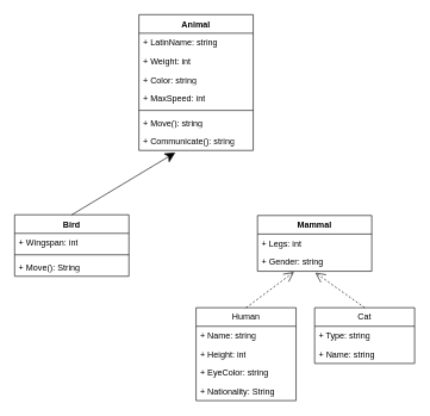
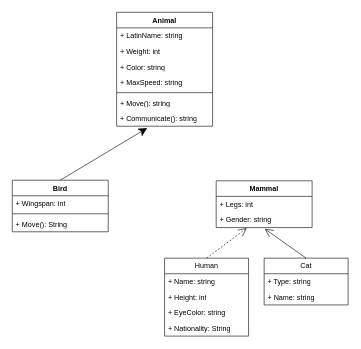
  <mxCell id="0" />
  <mxCell id="1" parent="0" />
  <mxCell id="2" value="Animal" style="swimlane;fontStyle=1;align=center;verticalAlign=top;childLayout=stackLayout;horizontal=1;startSize=26;horizontalStack=0;resizeParent=1;resizeParentMax=0;resizeLast=0;collapsible=1;marginBottom=0;whiteSpace=wrap;html=1;" vertex="1" parent="1"><mxGeometry x="194" y="20" width="160" height="190" as="geometry" /></mxCell>
  <mxCell id="3" value="+ LatinName: string" style="text;strokeColor=none;fillColor=none;align=left;verticalAlign=top;spacingLeft=4;spacingRight=4;overflow=hidden;rotatable=0;points=[[0,0.5],[1,0.5]];portConstraint=eastwest;whiteSpace=wrap;html=1;" vertex="1" parent="2"><mxGeometry y="26" width="160" height="26" as="geometry" /></mxCell>
  <mxCell id="4" value="+ Weight: int" style="text;strokeColor=none;fillColor=none;align=left;verticalAlign=top;spacingLeft=4;spacingRight=4;overflow=hidden;rotatable=0;points=[[0,0.5],[1,0.5]];portConstraint=eastwest;whiteSpace=wrap;html=1;" vertex="1" parent="2"><mxGeometry y="52" width="160" height="26" as="geometry" /></mxCell>
  <mxCell id="5" value="+ Color: string" style="text;strokeColor=none;fillColor=none;align=left;verticalAlign=top;spacingLeft=4;spacingRight=4;overflow=hidden;rotatable=0;points=[[0,0.5],[1,0.5]];portConstraint=eastwest;whiteSpace=wrap;html=1;" vertex="1" parent="2"><mxGeometry y="78" width="160" height="26" as="geometry" /></mxCell>
- <mxCell id="6" value="+ MaxSpeed: int" style="text;strokeColor=none;fillColor=none;align=left;verticalAlign=top;spacingLeft=4;spacingRight=4;overflow=hidden;rotatable=0;points=[[0,0.5],[1,0.5]];portConstraint=eastwest;whiteSpace=wrap;html=1;" vertex="1" parent="2"><mxGeometry y="104" width="160" height="26" as="geometry" /></mxCell>
+ <mxCell id="6" value="+ MaxSpeed: string" style="text;strokeColor=none;fillColor=none;align=left;verticalAlign=top;spacingLeft=4;spacingRight=4;overflow=hidden;rotatable=0;points=[[0,0.5],[1,0.5]];portConstraint=eastwest;whiteSpace=wrap;html=1;" vertex="1" parent="2"><mxGeometry y="104" width="160" height="26" as="geometry" /></mxCell>
  <mxCell id="7" value="" style="line;strokeWidth=1;fillColor=none;align=left;verticalAlign=middle;spacingTop=-1;spacingLeft=3;spacingRight=3;rotatable=0;labelPosition=right;points=[];portConstraint=eastwest;strokeColor=inherit;" vertex="1" parent="2"><mxGeometry y="130" width="160" height="8" as="geometry" /></mxCell>
  <mxCell id="8" value="+ Move(): string" style="text;strokeColor=none;fillColor=none;align=left;verticalAlign=top;spacingLeft=4;spacingRight=4;overflow=hidden;rotatable=0;points=[[0,0.5],[1,0.5]];portConstraint=eastwest;whiteSpace=wrap;html=1;" vertex="1" parent="2"><mxGeometry y="138" width="160" height="26" as="geometry" /></mxCell>
  <mxCell id="9" value="+ Communicate(): string" style="text;strokeColor=none;fillColor=none;align=left;verticalAlign=top;spacingLeft=4;spacingRight=4;overflow=hidden;rotatable=0;points=[[0,0.5],[1,0.5]];portConstraint=eastwest;whiteSpace=wrap;html=1;" vertex="1" parent="2"><mxGeometry y="164" width="160" height="26" as="geometry" /></mxCell>
  <mxCell id="10" value="Bird" style="swimlane;fontStyle=1;align=center;verticalAlign=top;childLayout=stackLayout;horizontal=1;startSize=26;horizontalStack=0;resizeParent=1;resizeParentMax=0;resizeLast=0;collapsible=1;marginBottom=0;whiteSpace=wrap;html=1;" vertex="1" parent="1"><mxGeometry x="20" y="300" width="160" height="86" as="geometry" /></mxCell>
  <mxCell id="11" value="+ Wingspan: int" style="text;strokeColor=none;fillColor=none;align=left;verticalAlign=top;spacingLeft=4;spacingRight=4;overflow=hidden;rotatable=0;points=[[0,0.5],[1,0.5]];portConstraint=eastwest;whiteSpace=wrap;html=1;" vertex="1" parent="10"><mxGeometry y="26" width="160" height="26" as="geometry" /></mxCell>
  <mxCell id="12" value="" style="line;strokeWidth=1;fillColor=none;align=left;verticalAlign=middle;spacingTop=-1;spacingLeft=3;spacingRight=3;rotatable=0;labelPosition=right;points=[];portConstraint=eastwest;strokeColor=inherit;" vertex="1" parent="10"><mxGeometry y="52" width="160" height="8" as="geometry" /></mxCell>
  <mxCell id="13" value="+ Move(): String" style="text;strokeColor=none;fillColor=none;align=left;verticalAlign=top;spacingLeft=4;spacingRight=4;overflow=hidden;rotatable=0;points=[[0,0.5],[1,0.5]];portConstraint=eastwest;whiteSpace=wrap;html=1;" vertex="1" parent="10"><mxGeometry y="60" width="160" height="26" as="geometry" /></mxCell>
  <mxCell id="14" value="Mammal" style="swimlane;fontStyle=1;align=center;verticalAlign=top;childLayout=stackLayout;horizontal=1;startSize=26;horizontalStack=0;resizeParent=1;resizeParentMax=0;resizeLast=0;collapsible=1;marginBottom=0;whiteSpace=wrap;html=1;" vertex="1" parent="1"><mxGeometry x="360" y="301" width="160" height="78" as="geometry" /></mxCell>
  <mxCell id="15" value="+ Legs: int" style="text;strokeColor=none;fillColor=none;align=left;verticalAlign=top;spacingLeft=4;spacingRight=4;overflow=hidden;rotatable=0;points=[[0,0.5],[1,0.5]];portConstraint=eastwest;whiteSpace=wrap;html=1;" vertex="1" parent="14"><mxGeometry y="26" width="160" height="26" as="geometry" /></mxCell>
  <mxCell id="16" value="+ Gender: string" style="text;strokeColor=none;fillColor=none;align=left;verticalAlign=top;spacingLeft=4;spacingRight=4;overflow=hidden;rotatable=0;points=[[0,0.5],[1,0.5]];portConstraint=eastwest;whiteSpace=wrap;html=1;" vertex="1" parent="14"><mxGeometry y="52" width="160" height="26" as="geometry" /></mxCell>
  <mxCell id="17" value="Human" style="swimlane;fontStyle=0;childLayout=stackLayout;horizontal=1;startSize=26;fillColor=none;horizontalStack=0;resizeParent=1;resizeParentMax=0;resizeLast=0;collapsible=1;marginBottom=0;whiteSpace=wrap;html=1;" vertex="1" parent="1"><mxGeometry x="274" y="430" width="140" height="130" as="geometry" /></mxCell>
  <mxCell id="18" value="+ Name: string" style="text;strokeColor=none;fillColor=none;align=left;verticalAlign=top;spacingLeft=4;spacingRight=4;overflow=hidden;rotatable=0;points=[[0,0.5],[1,0.5]];portConstraint=eastwest;whiteSpace=wrap;html=1;" vertex="1" parent="17"><mxGeometry y="26" width="140" height="26" as="geometry" /></mxCell>
  <mxCell id="19" value="+ Height: int" style="text;strokeColor=none;fillColor=none;align=left;verticalAlign=top;spacingLeft=4;spacingRight=4;overflow=hidden;rotatable=0;points=[[0,0.5],[1,0.5]];portConstraint=eastwest;whiteSpace=wrap;html=1;" vertex="1" parent="17"><mxGeometry y="52" width="140" height="26" as="geometry" /></mxCell>
  <mxCell id="20" value="+ EyeColor: string" style="text;strokeColor=none;fillColor=none;align=left;verticalAlign=top;spacingLeft=4;spacingRight=4;overflow=hidden;rotatable=0;points=[[0,0.5],[1,0.5]];portConstraint=eastwest;whiteSpace=wrap;html=1;" vertex="1" parent="17"><mxGeometry y="78" width="140" height="26" as="geometry" /></mxCell>
  <mxCell id="21" value="+ Nationality: String" style="text;strokeColor=none;fillColor=none;align=left;verticalAlign=top;spacingLeft=4;spacingRight=4;overflow=hidden;rotatable=0;points=[[0,0.5],[1,0.5]];portConstraint=eastwest;whiteSpace=wrap;html=1;" vertex="1" parent="17"><mxGeometry y="104" width="140" height="26" as="geometry" /></mxCell>
  <mxCell id="22" value="Cat" style="swimlane;fontStyle=0;childLayout=stackLayout;horizontal=1;startSize=26;fillColor=none;horizontalStack=0;resizeParent=1;resizeParentMax=0;resizeLast=0;collapsible=1;marginBottom=0;whiteSpace=wrap;html=1;" vertex="1" parent="1"><mxGeometry x="440" y="430" width="140" height="78" as="geometry" /></mxCell>
  <mxCell id="23" value="+ Type: string" style="text;strokeColor=none;fillColor=none;align=left;verticalAlign=top;spacingLeft=4;spacingRight=4;overflow=hidden;rotatable=0;points=[[0,0.5],[1,0.5]];portConstraint=eastwest;whiteSpace=wrap;html=1;" vertex="1" parent="22"><mxGeometry y="26" width="140" height="26" as="geometry" /></mxCell>
  <mxCell id="24" value="+ Name: string" style="text;strokeColor=none;fillColor=none;align=left;verticalAlign=top;spacingLeft=4;spacingRight=4;overflow=hidden;rotatable=0;points=[[0,0.5],[1,0.5]];portConstraint=eastwest;whiteSpace=wrap;html=1;" vertex="1" parent="22"><mxGeometry y="52" width="140" height="26" as="geometry" /></mxCell>
  <mxCell id="25" value="" style="endArrow=classic;endFill=1;endSize=12;html=1;rounded=0;exitX=0.5;exitY=0;exitDx=0;exitDy=0;entryX=0.319;entryY=1.115;entryDx=0;entryDy=0;entryPerimeter=0;" edge="1" parent="1" source="10" target="9"><mxGeometry width="160" relative="1" as="geometry"><mxPoint x="230" y="310" as="sourcePoint" /><mxPoint x="390" y="310" as="targetPoint" /></mxGeometry></mxCell>
- <mxCell id="26" value="" style="endArrow=open;endFill=1;endSize=12;html=1;rounded=0;entryX=0.506;entryY=1.077;entryDx=0;entryDy=0;entryPerimeter=0;exitX=0.5;exitY=0;exitDx=0;exitDy=0;dashed=1;" edge="1" parent="1" source="22" target="16"><mxGeometry width="160" relative="1" as="geometry"><mxPoint x="230" y="310" as="sourcePoint" /><mxPoint x="390" y="310" as="targetPoint" /></mxGeometry></mxCell>
+ <mxCell id="26" value="" style="endArrow=open;endFill=1;endSize=12;html=1;rounded=0;entryX=0.506;entryY=1.077;entryDx=0;entryDy=0;entryPerimeter=0;exitX=0.5;exitY=0;exitDx=0;exitDy=0;" edge="1" parent="1" source="22" target="16"><mxGeometry width="160" relative="1" as="geometry"><mxPoint x="230" y="310" as="sourcePoint" /><mxPoint x="390" y="310" as="targetPoint" /></mxGeometry></mxCell>
  <mxCell id="27" value="" style="endArrow=open;endFill=1;endSize=12;html=1;rounded=0;entryX=0.319;entryY=1.038;entryDx=0;entryDy=0;entryPerimeter=0;exitX=0.5;exitY=0;exitDx=0;exitDy=0;dashed=1;" edge="1" parent="1" source="17" target="16"><mxGeometry width="160" relative="1" as="geometry"><mxPoint x="230" y="310" as="sourcePoint" /><mxPoint x="390" y="310" as="targetPoint" /></mxGeometry></mxCell>
